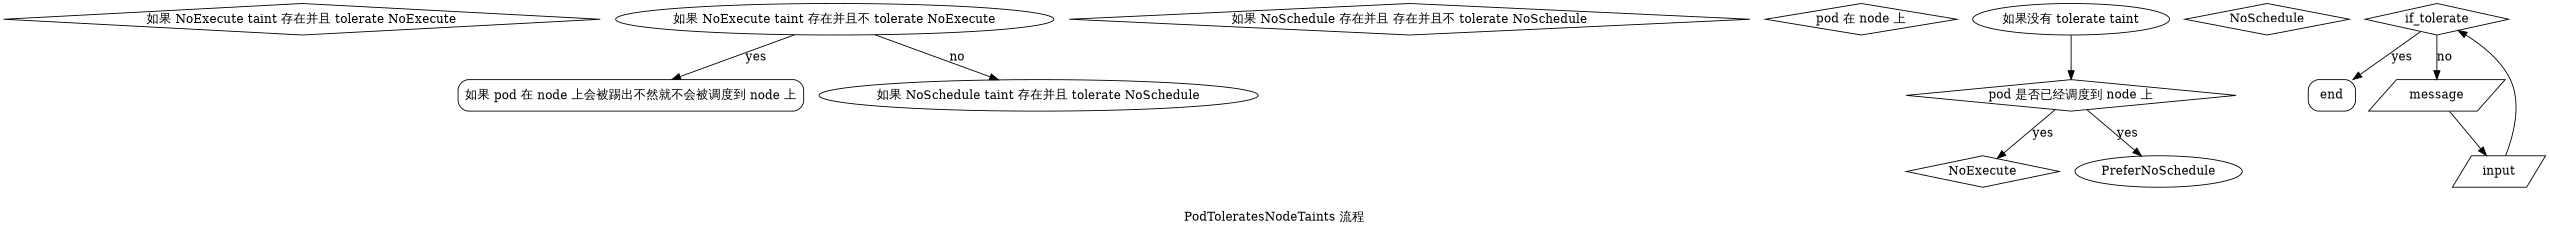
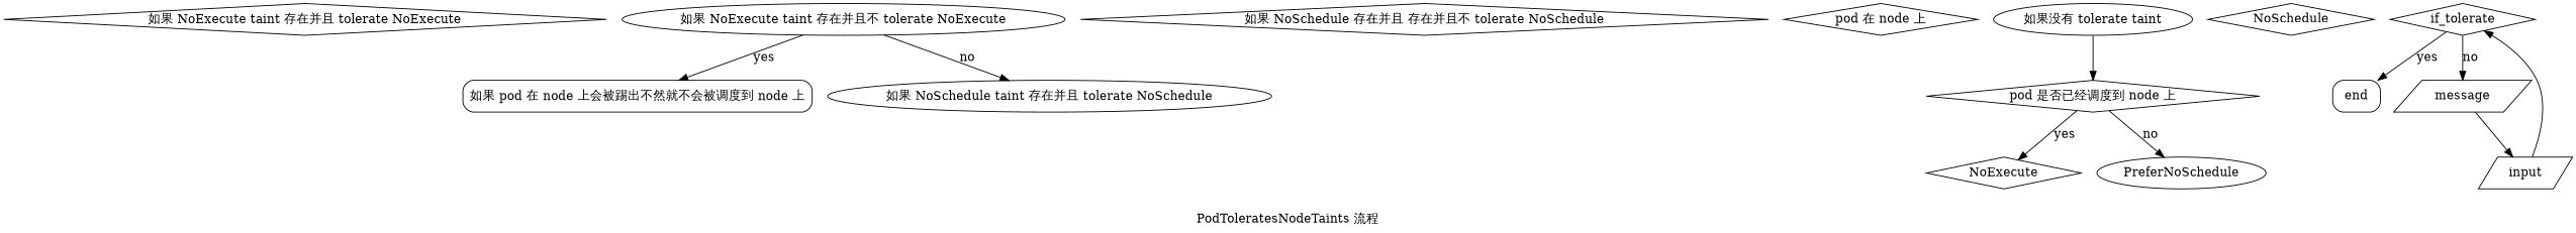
  digraph {
    label="PodToleratesNodeTaints 流程"
    node [shape=diamond]
    "如果 NoExecute taint 存在并且 tolerate NoExecute"
    "如果 pod 在 node 上会被踢出不然就不会被调度到 node 上" [shape=box style=rounded]
    n3 [label="如果 NoSchedule 存在并且 存在并且不 tolerate NoSchedule"]
    "pod 在 node 上"
    "pod 是否已经调度到 node 上"
    NoExecute
    PreferNoSchedule [shape=""]
    NoSchedule
    end [shape=box style=rounded]
    n10 [label=if_tolerate]
    message [shape=parallelogram]
    input [shape=parallelogram]
    "如果 NoExecute taint 存在并且不 tolerate NoExecute" [shape=""]
    "如果 NoSchedule taint 存在并且 tolerate NoSchedule" [shape=""]
    "如果没有 tolerate taint" [shape=""]
    "pod 是否已经调度到 node 上" -> NoExecute [label=yes]
-   "pod 是否已经调度到 node 上" -> PreferNoSchedule [label=yes]
+   "pod 是否已经调度到 node 上" -> PreferNoSchedule [label=no]
    n10 -> end [label=yes]
    n10 -> message [label=no]
    message -> input
    input -> n10
    "如果 NoExecute taint 存在并且不 tolerate NoExecute" -> "如果 pod 在 node 上会被踢出不然就不会被调度到 node 上" [label=yes]
    "如果 NoExecute taint 存在并且不 tolerate NoExecute" -> "如果 NoSchedule taint 存在并且 tolerate NoSchedule" [label=no]
    "如果没有 tolerate taint" -> "pod 是否已经调度到 node 上"
  }
